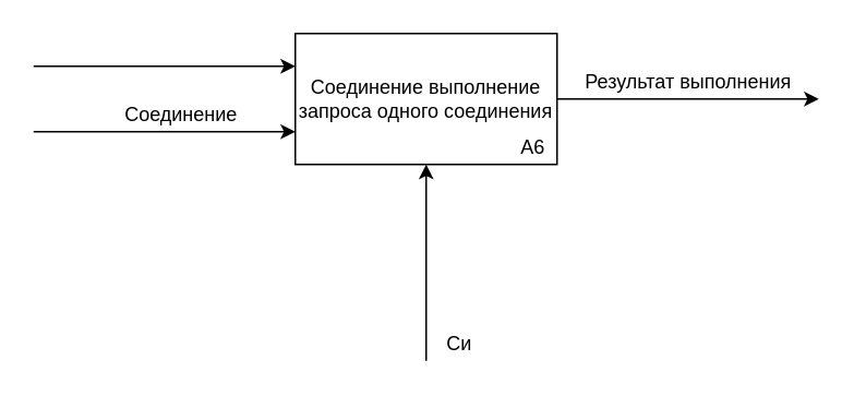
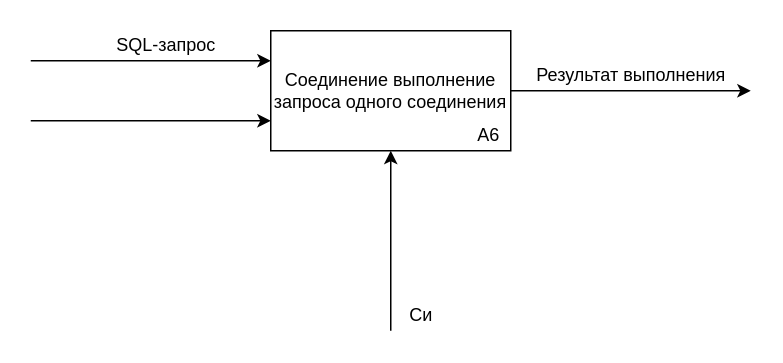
  <mxCell id="0" />
  <mxCell id="1" parent="0" />
  <mxCell id="2" style="edgeStyle=orthogonalEdgeStyle;rounded=0;orthogonalLoop=1;jettySize=auto;html=1;" edge="1" parent="1" source="3"><mxGeometry relative="1" as="geometry"><mxPoint x="500" y="60" as="targetPoint" /></mxGeometry></mxCell>
  <mxCell id="3" value="Соединение выполнение запроса одного соединения" style="rounded=0;whiteSpace=wrap;html=1;" vertex="1" parent="1"><mxGeometry x="180" y="20" width="160" height="80" as="geometry" /></mxCell>
  <mxCell id="4" value="" style="endArrow=classic;html=1;entryX=0;entryY=0.25;entryDx=0;entryDy=0;" edge="1" parent="1" target="3"><mxGeometry width="50" height="50" relative="1" as="geometry"><mxPoint x="20" y="40" as="sourcePoint" /><mxPoint x="260" y="10" as="targetPoint" /></mxGeometry></mxCell>
+ <mxCell id="5" value="SQL-запрос" style="text;html=1;align=center;verticalAlign=middle;resizable=0;points=[];autosize=1;" vertex="1" parent="1"><mxGeometry x="70" y="20" width="80" height="20" as="geometry" /></mxCell>
  <mxCell id="6" value="" style="endArrow=classic;html=1;entryX=0;entryY=0.75;entryDx=0;entryDy=0;" edge="1" parent="1" target="3"><mxGeometry width="50" height="50" relative="1" as="geometry"><mxPoint x="20" y="80" as="sourcePoint" /><mxPoint x="150" y="80" as="targetPoint" /></mxGeometry></mxCell>
- <mxCell id="7" value="Соединение" style="text;html=1;align=center;verticalAlign=middle;resizable=0;points=[];autosize=1;" vertex="1" parent="1"><mxGeometry x="70" y="60" width="80" height="20" as="geometry" /></mxCell>
  <mxCell id="8" value="Результат выполнения" style="text;html=1;align=center;verticalAlign=middle;resizable=0;points=[];autosize=1;" vertex="1" parent="1"><mxGeometry x="350" y="40" width="140" height="20" as="geometry" /></mxCell>
  <mxCell id="9" value="А6" style="text;html=1;align=center;verticalAlign=middle;resizable=0;points=[];autosize=1;" vertex="1" parent="1"><mxGeometry x="310" y="80" width="30" height="20" as="geometry" /></mxCell>
  <mxCell id="10" value="" style="endArrow=classic;html=1;entryX=0.5;entryY=1;entryDx=0;entryDy=0;" edge="1" parent="1" target="3"><mxGeometry width="50" height="50" relative="1" as="geometry"><mxPoint x="260" y="220" as="sourcePoint" /><mxPoint x="310" y="160" as="targetPoint" /></mxGeometry></mxCell>
  <mxCell id="11" value="Си" style="text;html=1;align=center;verticalAlign=middle;resizable=0;points=[];autosize=1;" vertex="1" parent="1"><mxGeometry x="265" y="200" width="30" height="20" as="geometry" /></mxCell>
